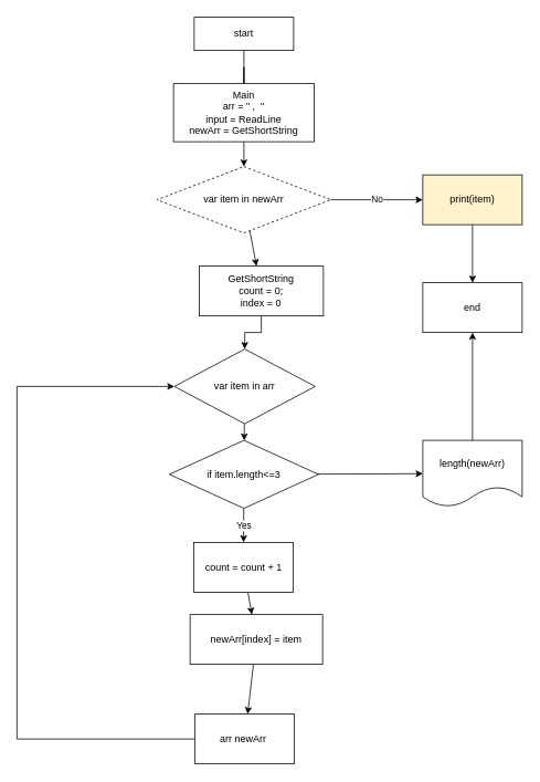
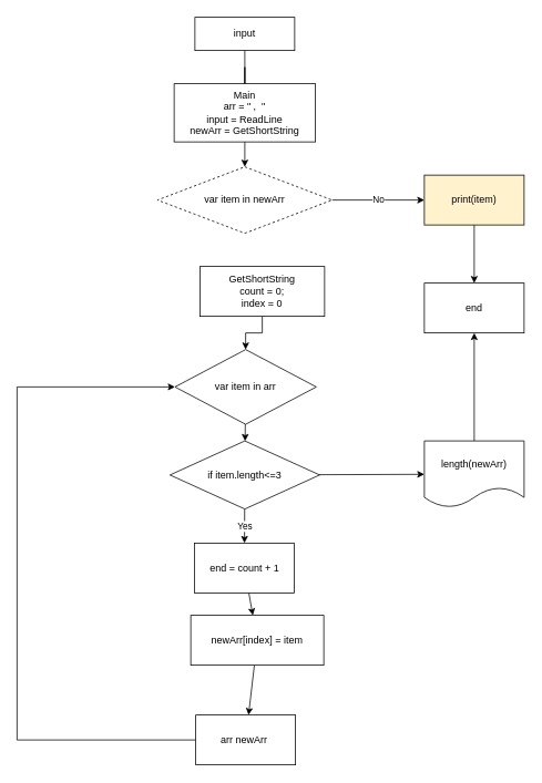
  <mxCell id="0" />
  <mxCell id="1" parent="0" />
  <mxCell id="2" style="edgeStyle=orthogonalEdgeStyle;rounded=0;orthogonalLoop=1;jettySize=auto;html=1;startArrow=none;" parent="1" source="27" edge="1"><mxGeometry relative="1" as="geometry"><mxPoint x="294" y="130" as="targetPoint" /></mxGeometry></mxCell>
- <mxCell id="3" value="start" style="rounded=0;whiteSpace=wrap;html=1;" parent="1" vertex="1"><mxGeometry x="234" y="20" width="120" height="40" as="geometry" /></mxCell>
+ <mxCell id="3" value="input" style="rounded=0;whiteSpace=wrap;html=1;" parent="1" vertex="1"><mxGeometry x="234" y="20" width="120" height="40" as="geometry" /></mxCell>
  <mxCell id="4" style="edgeStyle=orthogonalEdgeStyle;rounded=0;orthogonalLoop=1;jettySize=auto;html=1;" parent="1" source="5" target="7" edge="1"><mxGeometry relative="1" as="geometry"><mxPoint x="294" y="450" as="targetPoint" /></mxGeometry></mxCell>
  <mxCell id="5" value="GetShortString&lt;br&gt;count = 0;&lt;div&gt;index = 0&lt;/div&gt;" style="rounded=0;whiteSpace=wrap;html=1;" parent="1" vertex="1"><mxGeometry x="240" y="320" width="150" height="60" as="geometry" /></mxCell>
  <mxCell id="6" value="" style="edgeStyle=none;html=1;" edge="1" parent="1" source="7" target="15"><mxGeometry relative="1" as="geometry" /></mxCell>
  <mxCell id="7" value="var item in arr" style="rhombus;whiteSpace=wrap;html=1;" parent="1" vertex="1"><mxGeometry x="210" y="420" width="170" height="90" as="geometry" /></mxCell>
  <mxCell id="8" value="No" style="edgeStyle=orthogonalEdgeStyle;rounded=0;orthogonalLoop=1;jettySize=auto;html=1;" parent="1" source="10" target="12" edge="1"><mxGeometry relative="1" as="geometry"><mxPoint x="380" y="310" as="targetPoint" /></mxGeometry></mxCell>
- <mxCell id="9" value="" style="edgeStyle=none;html=1;" edge="1" parent="1" source="10" target="5"><mxGeometry relative="1" as="geometry" /></mxCell>
  <mxCell id="10" value="var item in newArr" style="rhombus;whiteSpace=wrap;html=1;dashed=1;" parent="1" vertex="1"><mxGeometry x="189" y="200" width="210" height="80" as="geometry" /></mxCell>
  <mxCell id="11" value="" style="edgeStyle=none;html=1;" edge="1" parent="1" source="12" target="18"><mxGeometry relative="1" as="geometry" /></mxCell>
  <mxCell id="12" value="print(item)" style="rounded=0;whiteSpace=wrap;html=1;fillColor=#fff2cc;" parent="1" vertex="1"><mxGeometry x="510" y="210" width="120" height="60" as="geometry" /></mxCell>
  <mxCell id="13" value="Yes" style="edgeStyle=none;html=1;" edge="1" parent="1" source="15" target="20"><mxGeometry relative="1" as="geometry" /></mxCell>
  <mxCell id="14" style="edgeStyle=none;html=1;" edge="1" parent="1" source="15" target="17"><mxGeometry relative="1" as="geometry" /></mxCell>
  <mxCell id="15" value="if item.length&amp;lt;=3" style="rhombus;whiteSpace=wrap;html=1;" parent="1" vertex="1"><mxGeometry x="204" y="530" width="180" height="82" as="geometry" /></mxCell>
  <mxCell id="16" style="edgeStyle=orthogonalEdgeStyle;rounded=0;orthogonalLoop=1;jettySize=auto;html=1;" parent="1" source="17" target="18" edge="1"><mxGeometry relative="1" as="geometry"><mxPoint x="550" y="710" as="targetPoint" /></mxGeometry></mxCell>
  <mxCell id="17" value="length(newArr)" style="shape=document;whiteSpace=wrap;html=1;boundedLbl=1;" parent="1" vertex="1"><mxGeometry x="510" y="530" width="120" height="80" as="geometry" /></mxCell>
  <mxCell id="18" value="end" style="rounded=0;whiteSpace=wrap;html=1;" parent="1" vertex="1"><mxGeometry x="510" y="340" width="120" height="60" as="geometry" /></mxCell>
  <mxCell id="19" value="" style="edgeStyle=none;html=1;" edge="1" parent="1" source="20" target="22"><mxGeometry relative="1" as="geometry" /></mxCell>
- <mxCell id="20" value="count = count + 1" style="rounded=0;whiteSpace=wrap;html=1;" parent="1" vertex="1"><mxGeometry x="233.5" y="653" width="120" height="60" as="geometry" /></mxCell>
+ <mxCell id="20" value="end = count + 1" style="rounded=0;whiteSpace=wrap;html=1;" parent="1" vertex="1"><mxGeometry x="233.5" y="653" width="120" height="60" as="geometry" /></mxCell>
  <mxCell id="21" value="" style="edgeStyle=none;html=1;" edge="1" parent="1" source="22" target="24"><mxGeometry relative="1" as="geometry" /></mxCell>
  <mxCell id="22" value="newArr[index] = item" style="rounded=0;whiteSpace=wrap;html=1;" parent="1" vertex="1"><mxGeometry x="229" y="740" width="160" height="60" as="geometry" /></mxCell>
  <mxCell id="23" style="edgeStyle=orthogonalEdgeStyle;rounded=0;orthogonalLoop=1;jettySize=auto;html=1;entryX=0;entryY=0.5;entryDx=0;entryDy=0;" parent="1" source="24" target="7" edge="1"><mxGeometry relative="1" as="geometry"><Array as="points"><mxPoint x="20" y="890" /><mxPoint x="20" y="465" /></Array></mxGeometry></mxCell>
  <mxCell id="24" value="arr newArr&amp;nbsp;" style="rounded=0;whiteSpace=wrap;html=1;" parent="1" vertex="1"><mxGeometry x="235" y="860" width="120" height="60" as="geometry" /></mxCell>
  <mxCell id="25" value="" style="edgeStyle=orthogonalEdgeStyle;rounded=0;orthogonalLoop=1;jettySize=auto;html=1;endArrow=none;" edge="1" parent="1" source="3" target="27"><mxGeometry relative="1" as="geometry"><mxPoint x="294" y="130" as="targetPoint" /><mxPoint x="294" y="60" as="sourcePoint" /></mxGeometry></mxCell>
  <mxCell id="26" value="" style="edgeStyle=none;html=1;" edge="1" parent="1" source="27" target="10"><mxGeometry relative="1" as="geometry" /></mxCell>
  <mxCell id="27" value="Main&lt;br&gt;arr = &quot; ,&amp;nbsp; &quot;&lt;br&gt;input = ReadLine&lt;br&gt;newArr = GetShortString" style="rounded=0;whiteSpace=wrap;html=1;" parent="1" vertex="1"><mxGeometry x="209" y="100" width="170" height="70" as="geometry" /></mxCell>
